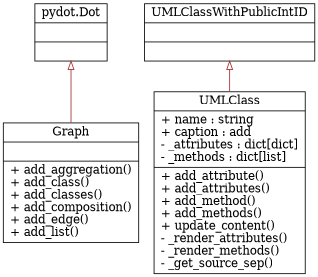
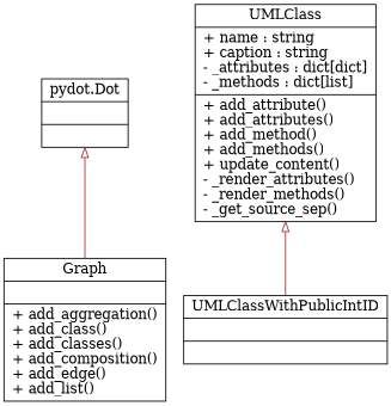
  digraph {
    node [shape=record]
    edge [arrowtail=onormal color=brown dir=back]
    n1 [label="{pydot.Dot||}"]
    n2 [label="{Graph||+ add_aggregation()\l+ add_class()\l+ add_classes()\l+ add_composition()\l+ add_edge()\l+ add_list()\l}"]
-   n3 [label="{UMLClass|+ name : string\l+ caption : add\l- _attributes : dict[dict]\l- _methods : dict[list]\l|+ add_attribute()\l+ add_attributes()\l+ add_method()\l+ add_methods()\l+ update_content()\l- _render_attributes()\l- _render_methods()\l- _get_source_sep()\l}"]
+   n3 [label="{UMLClass|+ name : string\l+ caption : string\l- _attributes : dict[dict]\l- _methods : dict[list]\l|+ add_attribute()\l+ add_attributes()\l+ add_method()\l+ add_methods()\l+ update_content()\l- _render_attributes()\l- _render_methods()\l- _get_source_sep()\l}"]
    n4 [label="{UMLClassWithPublicIntID||}"]
    n1 -> n2
-   n4 -> n3
+   n3 -> n4
  }
